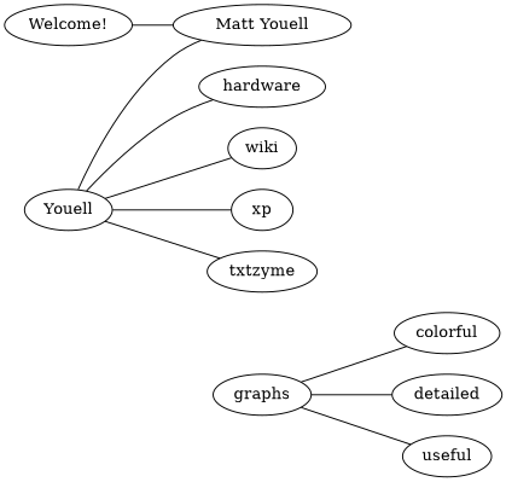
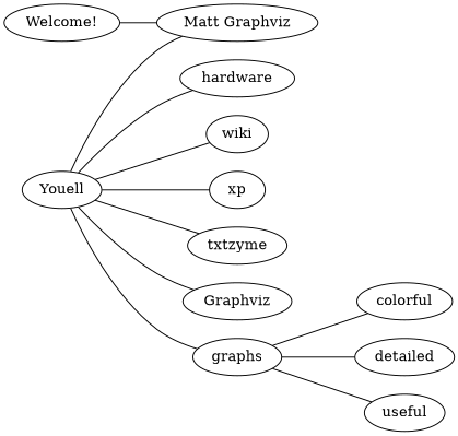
  graph {
    rankdir=LR
-   n1 [label="Matt Youell"]
+   n1 [label="Matt Graphviz"]
    "Welcome!"
    n3 [label=Youell]
    hardware
    wiki
    xp
    txtzyme
+   Graphviz
    graphs
    colorful
    detailed
    useful
    "Welcome!" -- n1
    n3 -- n1
    n3 -- hardware
    n3 -- wiki
    n3 -- xp
    n3 -- txtzyme
+   n3 -- Graphviz
+   n3 -- graphs
    graphs -- colorful
    graphs -- detailed
    graphs -- useful
  }
